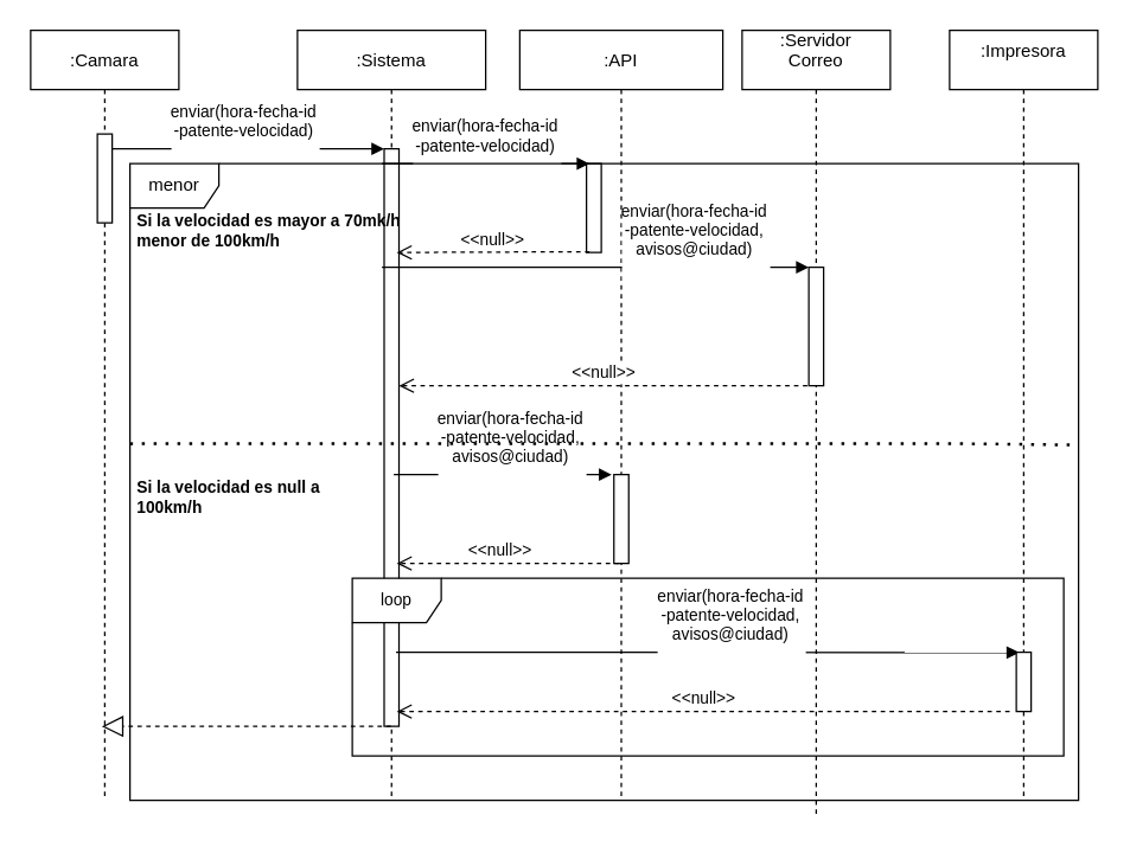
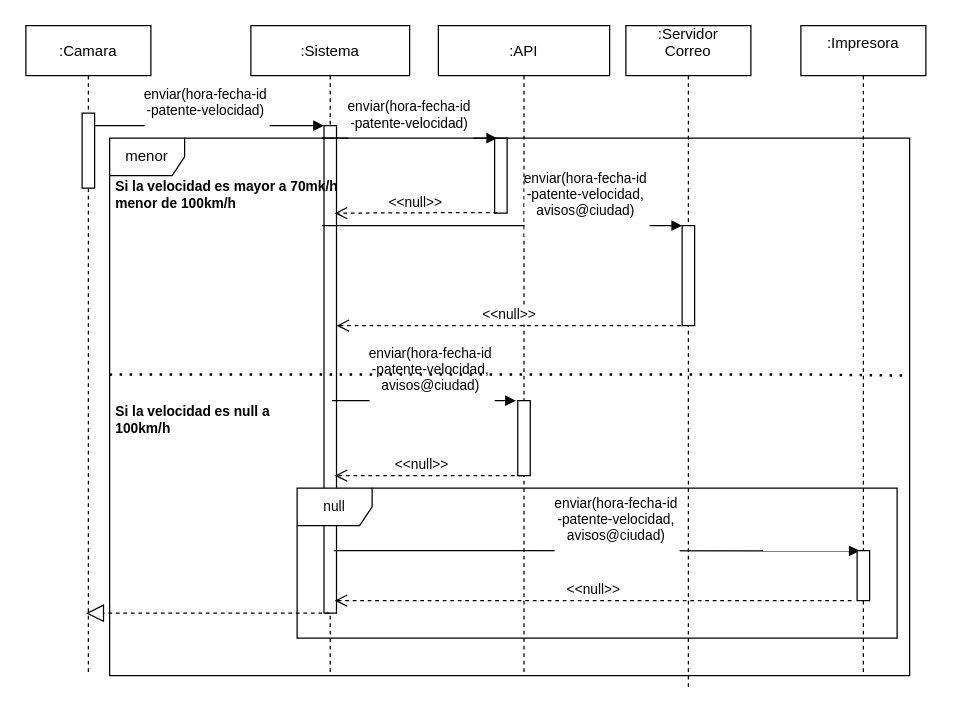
  <mxCell id="0" />
  <mxCell id="1" parent="0" />
  <mxCell id="2" value=":Camara" style="shape=umlLifeline;perimeter=lifelinePerimeter;container=1;collapsible=0;recursiveResize=0;rounded=0;shadow=0;strokeWidth=1;" parent="1" vertex="1"><mxGeometry x="20" y="20" width="100" height="520" as="geometry" /></mxCell>
  <mxCell id="3" value="" style="points=[];perimeter=orthogonalPerimeter;rounded=0;shadow=0;strokeWidth=1;" parent="2" vertex="1"><mxGeometry x="45" y="70" width="10" height="60" as="geometry" /></mxCell>
  <mxCell id="4" value=":Sistema" style="shape=umlLifeline;perimeter=lifelinePerimeter;container=1;collapsible=0;recursiveResize=0;rounded=0;shadow=0;strokeWidth=1;" parent="1" vertex="1"><mxGeometry x="200" y="20" width="127" height="520" as="geometry" /></mxCell>
  <mxCell id="5" value="" style="points=[];perimeter=orthogonalPerimeter;rounded=0;shadow=0;strokeWidth=1;" parent="4" vertex="1"><mxGeometry x="58.5" y="80" width="10" height="390" as="geometry" /></mxCell>
  <mxCell id="6" value="enviar(hora-fecha-id&#10;-patente-velocidad)&#10;" style="verticalAlign=bottom;endArrow=block;entryX=0;entryY=0;shadow=0;strokeWidth=1;" parent="1" source="3" target="5" edge="1"><mxGeometry x="-0.035" y="-10" relative="1" as="geometry"><mxPoint x="175" y="100" as="sourcePoint" /><mxPoint as="offset" /></mxGeometry></mxCell>
  <mxCell id="7" value=":API" style="shape=umlLifeline;perimeter=lifelinePerimeter;container=1;collapsible=0;recursiveResize=0;rounded=0;shadow=0;strokeWidth=1;" parent="1" vertex="1"><mxGeometry x="350" y="20" width="137" height="520" as="geometry" /></mxCell>
  <mxCell id="8" value="" style="points=[];perimeter=orthogonalPerimeter;rounded=0;shadow=0;strokeWidth=1;" parent="7" vertex="1"><mxGeometry x="45" y="90" width="10" height="60" as="geometry" /></mxCell>
  <mxCell id="9" value="" style="points=[];perimeter=orthogonalPerimeter;rounded=0;shadow=0;strokeWidth=1;" parent="7" vertex="1"><mxGeometry x="63.5" y="300" width="10" height="60" as="geometry" /></mxCell>
  <mxCell id="10" value="enviar(hora-fecha-id&#10;-patente-velocidad, &#10;avisos@ciudad)&#10;" style="verticalAlign=bottom;endArrow=block;shadow=0;strokeWidth=1;entryX=-0.15;entryY=0;entryDx=0;entryDy=0;entryPerimeter=0;" parent="7" target="9" edge="1"><mxGeometry x="0.077" y="-10" relative="1" as="geometry"><mxPoint x="-85" y="300" as="sourcePoint" /><mxPoint x="45" y="300" as="targetPoint" /><mxPoint as="offset" /><Array as="points" /></mxGeometry></mxCell>
  <mxCell id="11" value="&lt;&lt;null&gt;&gt;" style="verticalAlign=bottom;endArrow=open;dashed=1;endSize=8;shadow=0;strokeWidth=1;" parent="7" edge="1"><mxGeometry x="0.067" relative="1" as="geometry"><mxPoint x="-83" y="360" as="targetPoint" /><mxPoint x="67" y="360" as="sourcePoint" /><mxPoint as="offset" /></mxGeometry></mxCell>
  <mxCell id="12" value="enviar(hora-fecha-id&#10;-patente-velocidad, &#10;avisos@ciudad)&#10;" style="verticalAlign=bottom;endArrow=block;shadow=0;strokeWidth=1;entryX=0.47;entryY=0.808;entryDx=0;entryDy=0;entryPerimeter=0;" parent="7" target="16" edge="1"><mxGeometry x="0.077" y="-10" relative="1" as="geometry"><mxPoint x="-83.5" y="420" as="sourcePoint" /><mxPoint x="63.5" y="420" as="targetPoint" /><mxPoint as="offset" /><Array as="points" /></mxGeometry></mxCell>
  <mxCell id="13" value=":Servidor&#10;Correo&#10;" style="shape=umlLifeline;perimeter=lifelinePerimeter;container=1;collapsible=0;recursiveResize=0;rounded=0;shadow=0;strokeWidth=1;" parent="1" vertex="1"><mxGeometry x="500" y="20" width="100" height="530" as="geometry" /></mxCell>
  <mxCell id="14" value="" style="points=[];perimeter=orthogonalPerimeter;rounded=0;shadow=0;strokeWidth=1;" parent="13" vertex="1"><mxGeometry x="45" y="160" width="10" height="80" as="geometry" /></mxCell>
  <mxCell id="15" value="&lt;&lt;null&gt;&gt;" style="verticalAlign=bottom;endArrow=open;dashed=1;endSize=8;exitX=-0.1;exitY=1;shadow=0;strokeWidth=1;exitDx=0;exitDy=0;exitPerimeter=0;" parent="13" edge="1"><mxGeometry x="-0.005" relative="1" as="geometry"><mxPoint x="-233" y="460" as="targetPoint" /><mxPoint x="180.5" y="460" as="sourcePoint" /><mxPoint as="offset" /></mxGeometry></mxCell>
  <mxCell id="16" value=":Impresora&#10;" style="shape=umlLifeline;perimeter=lifelinePerimeter;container=1;collapsible=0;recursiveResize=0;rounded=0;shadow=0;strokeWidth=1;" parent="1" vertex="1"><mxGeometry x="640" y="20" width="100" height="520" as="geometry" /></mxCell>
  <mxCell id="17" value="" style="points=[];perimeter=orthogonalPerimeter;rounded=0;shadow=0;strokeWidth=1;" parent="16" vertex="1"><mxGeometry x="45" y="420" width="10" height="40" as="geometry" /></mxCell>
  <mxCell id="18" value="enviar(hora-fecha-id&#10;-patente-velocidad)&#10;" style="verticalAlign=bottom;endArrow=block;entryX=0;entryY=0;shadow=0;strokeWidth=1;" parent="1" edge="1"><mxGeometry y="-10" relative="1" as="geometry"><mxPoint x="257" y="110" as="sourcePoint" /><mxPoint x="397" y="110" as="targetPoint" /><mxPoint as="offset" /></mxGeometry></mxCell>
  <mxCell id="19" value="&lt;&lt;null&gt;&gt;" style="verticalAlign=bottom;endArrow=open;dashed=1;endSize=8;exitX=0;exitY=0.95;shadow=0;strokeWidth=1;" parent="1" edge="1"><mxGeometry y="1" relative="1" as="geometry"><mxPoint x="267" y="170" as="targetPoint" /><mxPoint x="397" y="169.5" as="sourcePoint" /><mxPoint as="offset" /></mxGeometry></mxCell>
  <mxCell id="20" value="enviar(hora-fecha-id&#10;-patente-velocidad, &#10;avisos@ciudad)&#10;" style="verticalAlign=bottom;endArrow=block;shadow=0;strokeWidth=1;" parent="1" target="14" edge="1"><mxGeometry x="0.462" y="-10" relative="1" as="geometry"><mxPoint x="257" y="180" as="sourcePoint" /><mxPoint x="395" y="200" as="targetPoint" /><mxPoint as="offset" /><Array as="points"><mxPoint x="397" y="180" /><mxPoint x="467" y="180" /></Array></mxGeometry></mxCell>
  <mxCell id="21" value="&lt;&lt;null&gt;&gt;" style="verticalAlign=bottom;endArrow=open;dashed=1;endSize=8;exitX=-0.1;exitY=1;shadow=0;strokeWidth=1;exitDx=0;exitDy=0;exitPerimeter=0;" parent="1" source="14" target="5" edge="1"><mxGeometry x="-0.005" relative="1" as="geometry"><mxPoint x="277" y="260" as="targetPoint" /><mxPoint x="537" y="260.5" as="sourcePoint" /><mxPoint as="offset" /></mxGeometry></mxCell>
  <mxCell id="22" value="menor" style="shape=umlFrame;whiteSpace=wrap;html=1;strokeColor=default;" parent="1" vertex="1"><mxGeometry x="87" y="110" width="640" height="430" as="geometry" /></mxCell>
  <mxCell id="23" value="Si la velocidad es mayor a 70mk/h &#10;menor de 100km/h" style="text;align=left;fontStyle=1;verticalAlign=middle;spacingLeft=3;spacingRight=3;strokeColor=none;rotatable=0;points=[[0,0.5],[1,0.5]];portConstraint=eastwest;fontSize=11;" parent="1" vertex="1"><mxGeometry x="87" y="110" width="87" height="90" as="geometry" /></mxCell>
  <mxCell id="24" value="" style="endArrow=none;dashed=1;html=1;dashPattern=1 3;strokeWidth=2;rounded=0;fontSize=11;exitX=0;exitY=0.44;exitDx=0;exitDy=0;exitPerimeter=0;" parent="1" source="22" edge="1"><mxGeometry width="50" height="50" relative="1" as="geometry"><mxPoint x="157" y="340" as="sourcePoint" /><mxPoint x="727" y="300" as="targetPoint" /><Array as="points"><mxPoint x="637" y="299" /></Array></mxGeometry></mxCell>
  <mxCell id="25" value="Si la velocidad es null a &#10;100km/h" style="text;align=left;fontStyle=1;verticalAlign=middle;spacingLeft=3;spacingRight=3;strokeColor=none;rotatable=0;points=[[0,0.5],[1,0.5]];portConstraint=eastwest;fontSize=11;" parent="1" vertex="1"><mxGeometry x="87" y="290" width="87" height="90" as="geometry" /></mxCell>
- <mxCell id="26" value="loop" style="shape=umlFrame;whiteSpace=wrap;html=1;strokeColor=default;fontSize=11;" parent="1" vertex="1"><mxGeometry x="237" y="390" width="480" height="120" as="geometry" /></mxCell>
+ <mxCell id="26" value="null" style="shape=umlFrame;whiteSpace=wrap;html=1;strokeColor=default;fontSize=11;" parent="1" vertex="1"><mxGeometry x="237" y="390" width="480" height="120" as="geometry" /></mxCell>
  <mxCell id="27" value="" style="endArrow=block;dashed=1;endFill=0;endSize=12;html=1;rounded=0;entryX=0.48;entryY=0.904;entryDx=0;entryDy=0;entryPerimeter=0;" edge="1" parent="1" source="4" target="2"><mxGeometry width="160" relative="1" as="geometry"><mxPoint x="257" y="479" as="sourcePoint" /><mxPoint x="257" y="480" as="targetPoint" /><Array as="points"><mxPoint x="227" y="490" /></Array></mxGeometry></mxCell>
